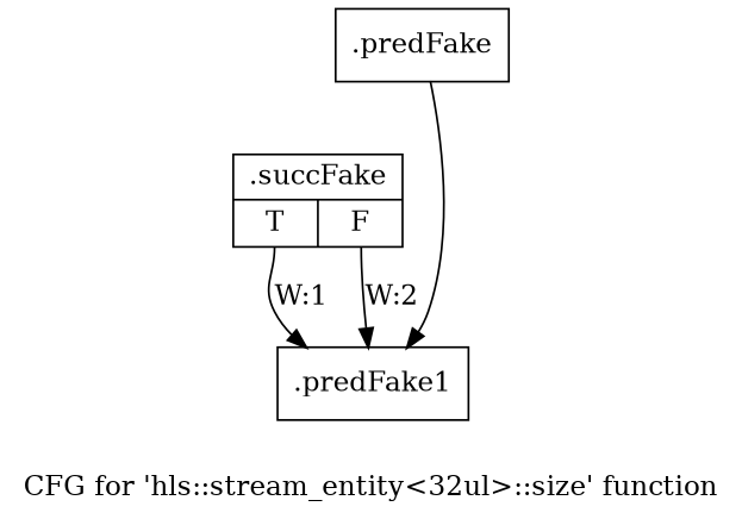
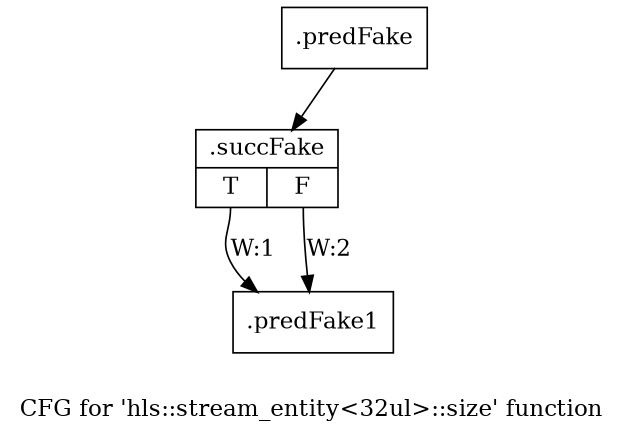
  digraph {
    label="CFG for 'hls::stream_entity\<32ul\>::size' function"
    node [shape=record filename="/mnt/xilinx/Vitis_HLS/2021.2/include/hls_stream_thread_unsafe.h"]
    edge [execusionnum=1 filename="/mnt/xilinx/Vitis_HLS/2021.2/include/hls_stream_thread_unsafe.h"]
    n1 [label="{.predFake}" filename=""]
    n2 [label="{.succFake|{<s0>T|<s1>F}}" linenumber=184]
    n3 [label="{.predFake1}" linenumber=191]
-   n1 -> n3
+   n1 -> n2
    n2 -> n3 [execusionnum=0 label="W:1" tailport=s0]
    n2 -> n3 [label="W:2" tailport=s1]
  }
